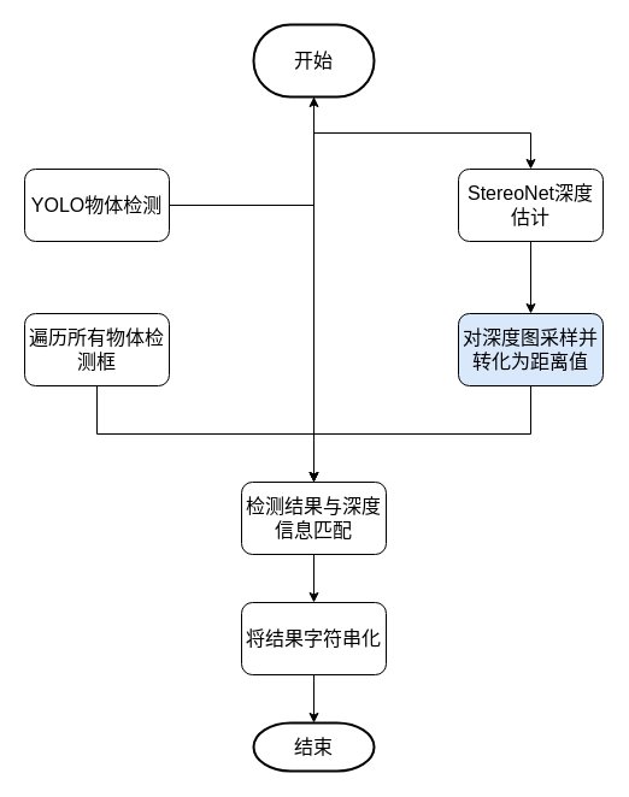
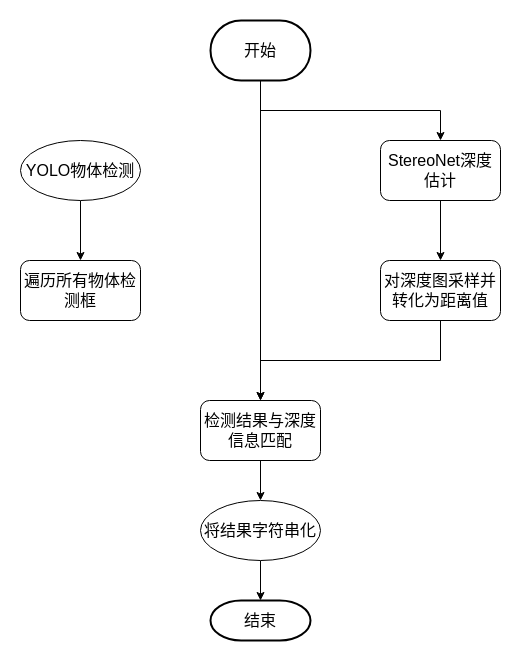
  <mxCell id="0" />
  <mxCell id="1" parent="0" />
  <mxCell id="2" style="edgeStyle=orthogonalEdgeStyle;rounded=0;orthogonalLoop=1;jettySize=auto;html=1;exitX=0.5;exitY=1;exitDx=0;exitDy=0;exitPerimeter=0;fontSize=16;" edge="1" parent="1" source="4" target="15"><mxGeometry relative="1" as="geometry" /></mxCell>
  <mxCell id="3" style="edgeStyle=orthogonalEdgeStyle;rounded=0;orthogonalLoop=1;jettySize=auto;html=1;entryX=0.5;entryY=0;entryDx=0;entryDy=0;fontSize=16;" edge="1" parent="1" source="4" target="9"><mxGeometry relative="1" as="geometry"><Array as="points"><mxPoint x="260" y="110" /><mxPoint x="440" y="110" /></Array></mxGeometry></mxCell>
  <mxCell id="4" value="开始" style="strokeWidth=2;html=1;shape=mxgraph.flowchart.terminator;whiteSpace=wrap;fontSize=16;" vertex="1" parent="1"><mxGeometry x="210" y="20" width="100" height="60" as="geometry" /></mxCell>
  <mxCell id="5" value="结束" style="strokeWidth=2;html=1;shape=mxgraph.flowchart.terminator;whiteSpace=wrap;fontSize=16;" vertex="1" parent="1"><mxGeometry x="210" y="600" width="100" height="40" as="geometry" /></mxCell>
- <mxCell id="6" style="edgeStyle=orthogonalEdgeStyle;rounded=0;orthogonalLoop=1;jettySize=auto;html=1;fontSize=16;" edge="1" parent="1" source="7" target="4"><mxGeometry relative="1" as="geometry" /></mxCell>
- <mxCell id="7" value="YOLO物体检测" style="rounded=1;whiteSpace=wrap;html=1;fontSize=16;" vertex="1" parent="1"><mxGeometry x="20" y="140" width="120" height="60" as="geometry" /></mxCell>
+ <mxCell id="6" style="edgeStyle=orthogonalEdgeStyle;rounded=0;orthogonalLoop=1;jettySize=auto;html=1;entryX=0.5;entryY=0;entryDx=0;entryDy=0;fontSize=16;" edge="1" parent="1" source="7" target="11"><mxGeometry relative="1" as="geometry" /></mxCell>
+ <mxCell id="7" value="YOLO物体检测" style="ellipse;whiteSpace=wrap;html=1;fontSize=16;" vertex="1" parent="1"><mxGeometry x="20" y="140" width="120" height="60" as="geometry" /></mxCell>
  <mxCell id="8" style="edgeStyle=orthogonalEdgeStyle;rounded=0;orthogonalLoop=1;jettySize=auto;html=1;entryX=0.5;entryY=0;entryDx=0;entryDy=0;fontSize=16;" edge="1" parent="1" source="9" target="13"><mxGeometry relative="1" as="geometry" /></mxCell>
  <mxCell id="9" value="StereoNet深度估计" style="rounded=1;whiteSpace=wrap;html=1;fontSize=16;" vertex="1" parent="1"><mxGeometry x="380" y="140" width="120" height="60" as="geometry" /></mxCell>
- <mxCell id="10" style="edgeStyle=orthogonalEdgeStyle;rounded=0;orthogonalLoop=1;jettySize=auto;html=1;entryX=0.5;entryY=0;entryDx=0;entryDy=0;fontSize=16;" edge="1" parent="1" source="11" target="15"><mxGeometry relative="1" as="geometry"><Array as="points"><mxPoint x="80" y="360" /><mxPoint x="260" y="360" /></Array></mxGeometry></mxCell>
  <mxCell id="11" value="遍历所有物体检测框" style="rounded=1;whiteSpace=wrap;html=1;fontSize=16;" vertex="1" parent="1"><mxGeometry x="20" y="260" width="120" height="60" as="geometry" /></mxCell>
  <mxCell id="12" style="edgeStyle=orthogonalEdgeStyle;rounded=0;orthogonalLoop=1;jettySize=auto;html=1;fontSize=16;" edge="1" parent="1" source="13"><mxGeometry relative="1" as="geometry"><mxPoint x="260" y="400" as="targetPoint" /><Array as="points"><mxPoint x="440" y="360" /><mxPoint x="260" y="360" /></Array></mxGeometry></mxCell>
- <mxCell id="13" value="对深度图采样并转化为距离值" style="rounded=1;whiteSpace=wrap;html=1;fontSize=16;fillColor=#dae8fc;" vertex="1" parent="1"><mxGeometry x="380" y="260" width="120" height="60" as="geometry" /></mxCell>
+ <mxCell id="13" value="对深度图采样并转化为距离值" style="rounded=1;whiteSpace=wrap;html=1;fontSize=16;" vertex="1" parent="1"><mxGeometry x="380" y="260" width="120" height="60" as="geometry" /></mxCell>
  <mxCell id="14" style="edgeStyle=orthogonalEdgeStyle;rounded=0;orthogonalLoop=1;jettySize=auto;html=1;entryX=0.5;entryY=0;entryDx=0;entryDy=0;fontSize=16;" edge="1" parent="1" source="15" target="17"><mxGeometry relative="1" as="geometry" /></mxCell>
  <mxCell id="15" value="检测结果与深度信息匹配" style="rounded=1;whiteSpace=wrap;html=1;fontSize=16;" vertex="1" parent="1"><mxGeometry x="200" y="400" width="120" height="60" as="geometry" /></mxCell>
  <mxCell id="16" style="edgeStyle=orthogonalEdgeStyle;rounded=0;orthogonalLoop=1;jettySize=auto;html=1;entryX=0.5;entryY=0;entryDx=0;entryDy=0;entryPerimeter=0;fontSize=16;" edge="1" parent="1" source="17" target="5"><mxGeometry relative="1" as="geometry" /></mxCell>
- <mxCell id="17" value="将结果字符串化" style="rounded=1;whiteSpace=wrap;html=1;fontSize=16;" vertex="1" parent="1"><mxGeometry x="200" y="500" width="120" height="60" as="geometry" /></mxCell>
+ <mxCell id="17" value="将结果字符串化" style="ellipse;whiteSpace=wrap;html=1;fontSize=16;" vertex="1" parent="1"><mxGeometry x="200" y="500" width="120" height="60" as="geometry" /></mxCell>
